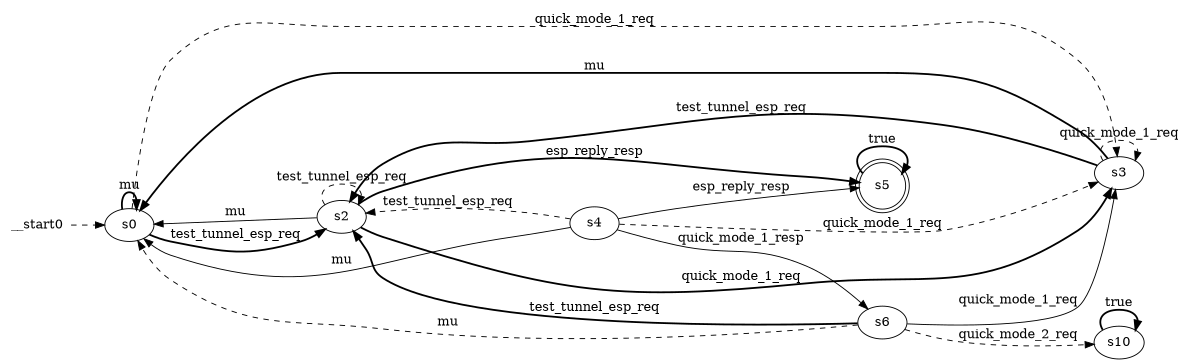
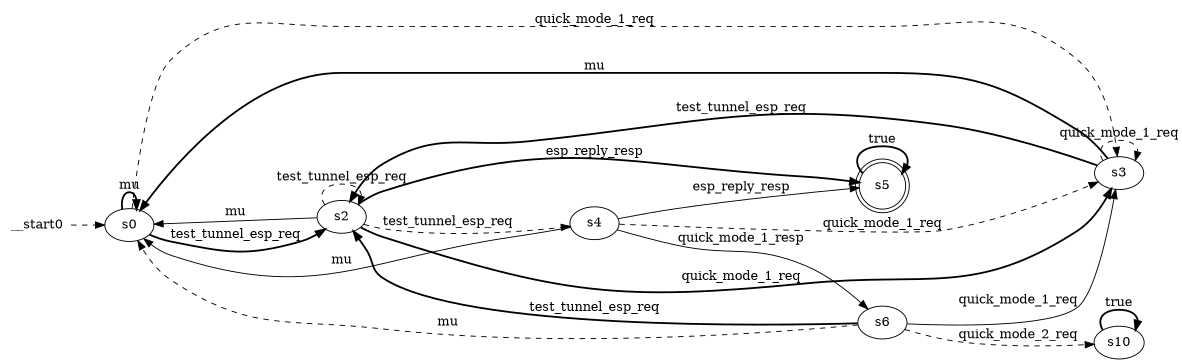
  digraph {
    rankdir=LR
    edge [style=bold]
    n1 [label=s0]
    n2 [label=s2]
    n3 [label=s3]
    n4 [label=s5 shape=doublecircle]
    n5 [label=s6]
    n6 [label=s10]
    n7 [label=s4]
    __start0 [shape=none]
    n1 -> n1 [label=mu]
    n1 -> n2 [label=test_tunnel_esp_req]
    n1 -> n3 [label=quick_mode_1_req style=dashed]
    n2 -> n1 [label=mu style=solid]
    n2 -> n2 [label=test_tunnel_esp_req style=dashed]
    n2 -> n3 [label=quick_mode_1_req]
    n2 -> n4 [label=esp_reply_resp]
    n3 -> n1 [label=mu]
    n3 -> n2 [label=test_tunnel_esp_req]
    n3 -> n3 [label=quick_mode_1_req style=dashed]
    n4 -> n4 [label=true]
    n5 -> n1 [label=mu style=dashed]
    n5 -> n2 [label=test_tunnel_esp_req]
    n5 -> n3 [label=quick_mode_1_req style=solid]
    n5 -> n6 [label=quick_mode_2_req style=dashed]
    n6 -> n6 [label=true]
    n7 -> n1 [label=mu style=solid]
-   n7 -> n2 [label=test_tunnel_esp_req style=dashed]
+   n2 -> n7 [label=test_tunnel_esp_req style=dashed]
    n7 -> n3 [label=quick_mode_1_req style=dashed]
    n7 -> n4 [label=esp_reply_resp style=solid]
    n7 -> n5 [label=quick_mode_1_resp style=solid]
    __start0 -> n1 [style=dashed]
  }
